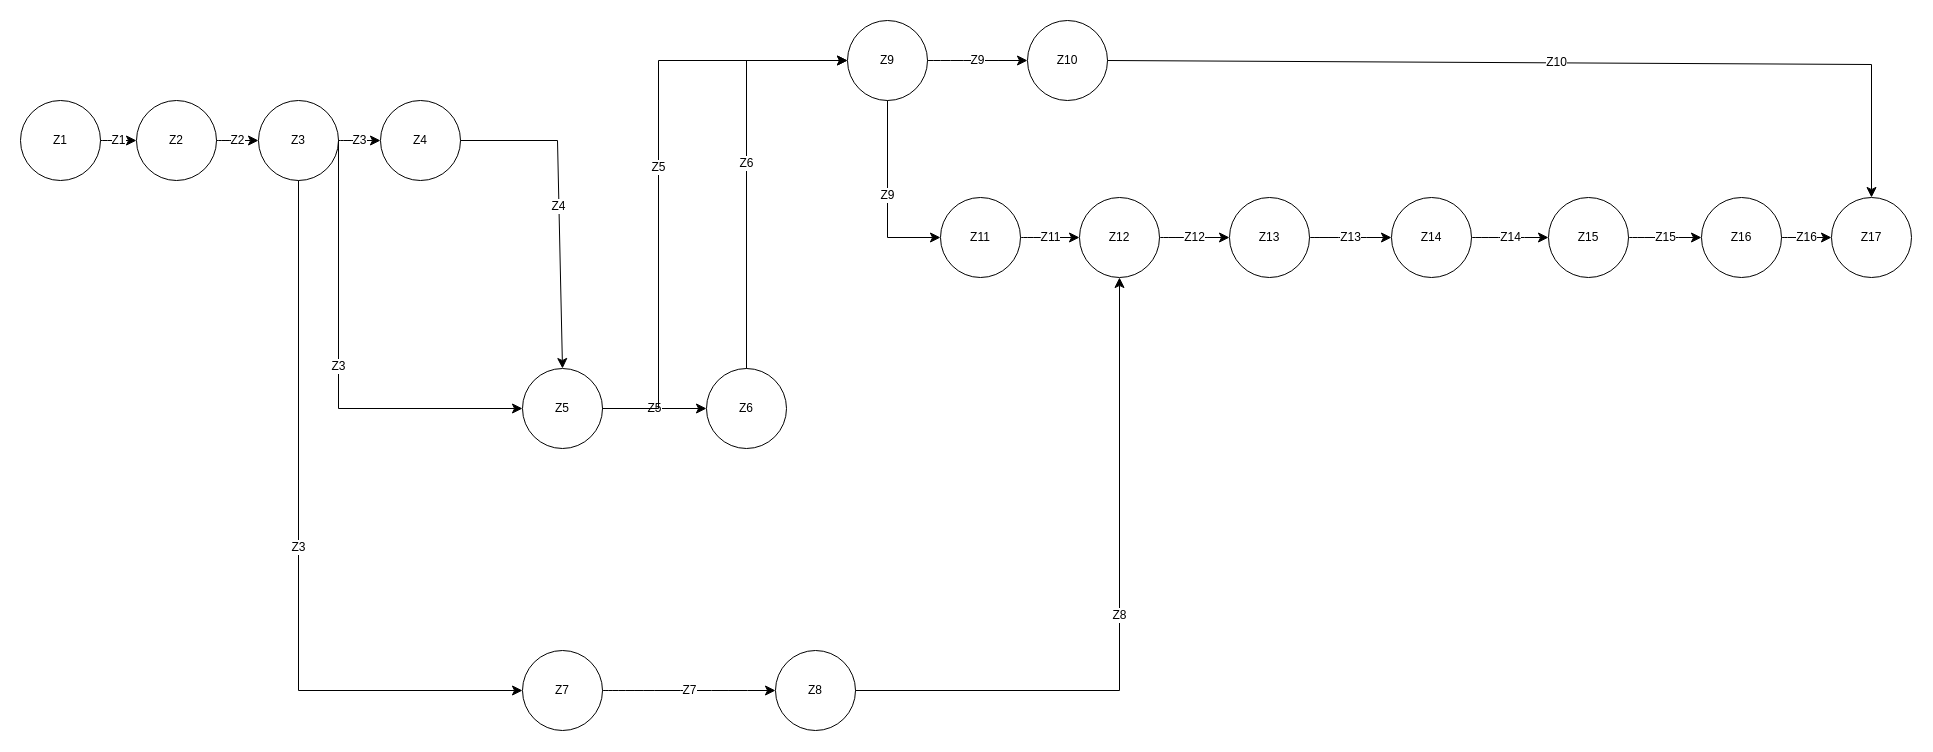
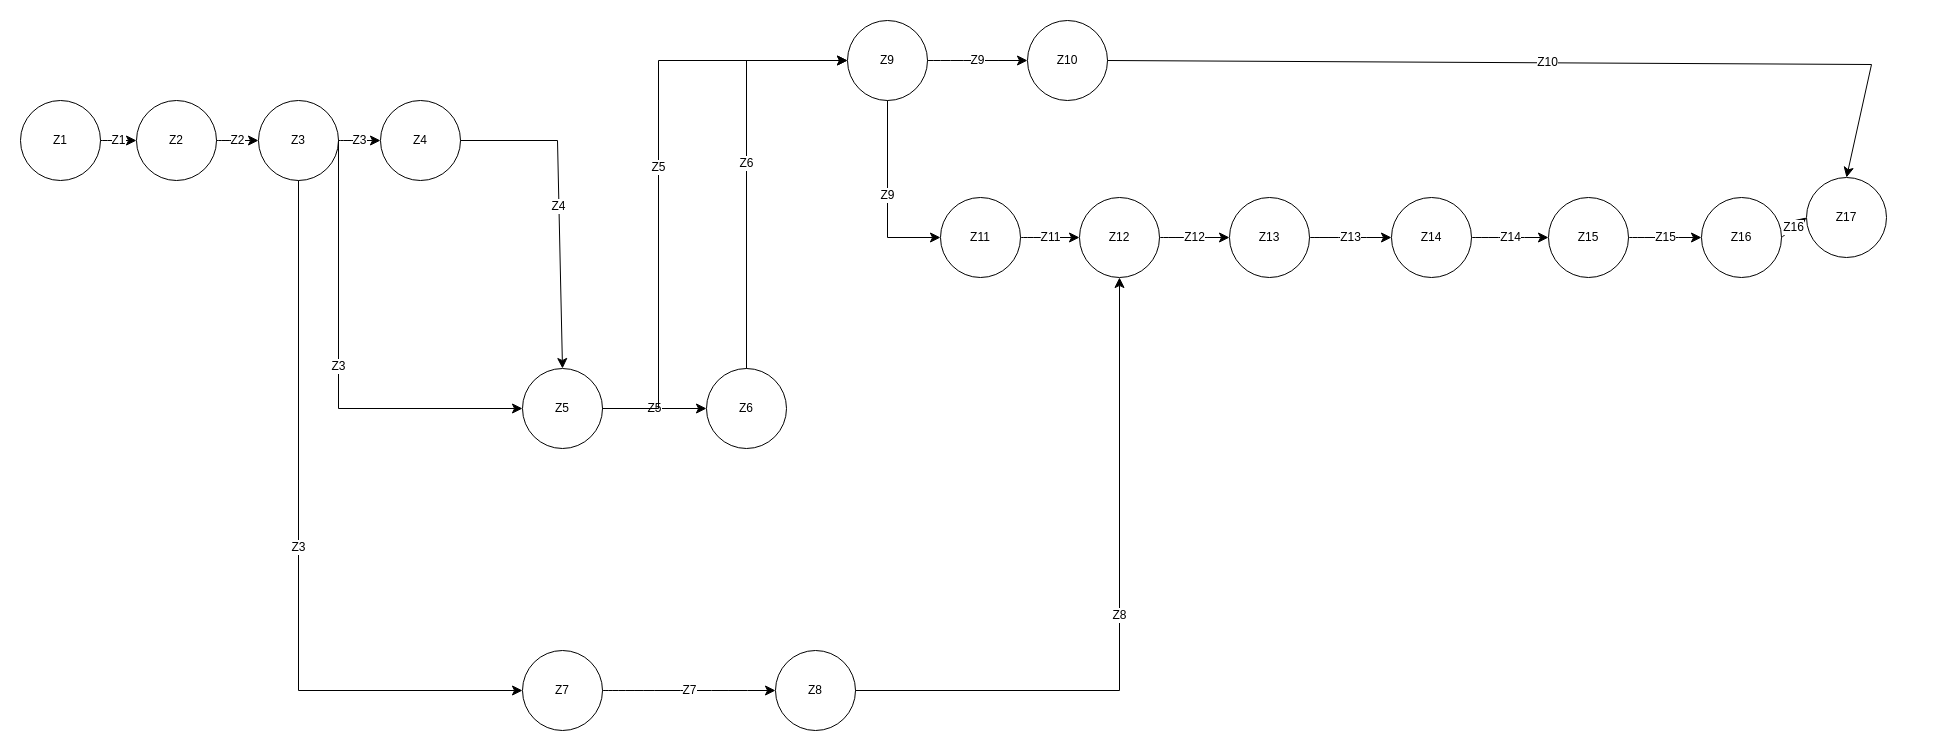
  <mxCell id="0" />
  <mxCell id="1" parent="0" />
  <mxCell id="2" value="Z9" style="ellipse;whiteSpace=wrap;html=1;aspect=fixed;" vertex="1" parent="1"><mxGeometry x="847" y="20" width="80" height="80" as="geometry" /></mxCell>
  <mxCell id="3" value="Z10" style="ellipse;whiteSpace=wrap;html=1;aspect=fixed;" vertex="1" parent="1"><mxGeometry x="1027" y="20" width="80" height="80" as="geometry" /></mxCell>
  <mxCell id="4" value="Z6" style="ellipse;whiteSpace=wrap;html=1;aspect=fixed;" vertex="1" parent="1"><mxGeometry x="706" y="368" width="80" height="80" as="geometry" /></mxCell>
  <mxCell id="5" value="Z5" style="ellipse;whiteSpace=wrap;html=1;aspect=fixed;" vertex="1" parent="1"><mxGeometry x="522" y="368" width="80" height="80" as="geometry" /></mxCell>
  <mxCell id="6" value="Z1" style="ellipse;whiteSpace=wrap;html=1;aspect=fixed;" vertex="1" parent="1"><mxGeometry x="20" y="100" width="80" height="80" as="geometry" /></mxCell>
  <mxCell id="7" value="Z2" style="ellipse;whiteSpace=wrap;html=1;aspect=fixed;" vertex="1" parent="1"><mxGeometry x="136" y="100" width="80" height="80" as="geometry" /></mxCell>
  <mxCell id="8" value="Z3" style="ellipse;whiteSpace=wrap;html=1;aspect=fixed;" vertex="1" parent="1"><mxGeometry x="258" y="100" width="80" height="80" as="geometry" /></mxCell>
  <mxCell id="9" value="Z4" style="ellipse;whiteSpace=wrap;html=1;aspect=fixed;" vertex="1" parent="1"><mxGeometry x="380" y="100" width="80" height="80" as="geometry" /></mxCell>
  <mxCell id="10" value="Z7" style="ellipse;whiteSpace=wrap;html=1;aspect=fixed;" vertex="1" parent="1"><mxGeometry x="522" y="650" width="80" height="80" as="geometry" /></mxCell>
  <mxCell id="11" value="Z8" style="ellipse;whiteSpace=wrap;html=1;aspect=fixed;" vertex="1" parent="1"><mxGeometry x="775" y="650" width="80" height="80" as="geometry" /></mxCell>
  <mxCell id="12" value="Z11" style="ellipse;whiteSpace=wrap;html=1;aspect=fixed;" vertex="1" parent="1"><mxGeometry x="940" y="197" width="80" height="80" as="geometry" /></mxCell>
  <mxCell id="13" value="Z12" style="ellipse;whiteSpace=wrap;html=1;aspect=fixed;" vertex="1" parent="1"><mxGeometry x="1079" y="197" width="80" height="80" as="geometry" /></mxCell>
  <mxCell id="14" value="Z13" style="ellipse;whiteSpace=wrap;html=1;aspect=fixed;" vertex="1" parent="1"><mxGeometry x="1229" y="197" width="80" height="80" as="geometry" /></mxCell>
  <mxCell id="15" value="Z14" style="ellipse;whiteSpace=wrap;html=1;aspect=fixed;" vertex="1" parent="1"><mxGeometry x="1391" y="197" width="80" height="80" as="geometry" /></mxCell>
  <mxCell id="16" value="Z15" style="ellipse;whiteSpace=wrap;html=1;aspect=fixed;" vertex="1" parent="1"><mxGeometry x="1548" y="197" width="80" height="80" as="geometry" /></mxCell>
  <mxCell id="17" value="Z16" style="ellipse;whiteSpace=wrap;html=1;aspect=fixed;" vertex="1" parent="1"><mxGeometry x="1701" y="197" width="80" height="80" as="geometry" /></mxCell>
- <mxCell id="18" value="Z17" style="ellipse;whiteSpace=wrap;html=1;aspect=fixed;" vertex="1" parent="1"><mxGeometry x="1831" y="197" width="80" height="80" as="geometry" /></mxCell>
+ <mxCell id="18" value="Z17" style="ellipse;whiteSpace=wrap;html=1;aspect=fixed;" vertex="1" parent="1"><mxGeometry x="1806" y="177" width="80" height="80" as="geometry" /></mxCell>
  <mxCell id="19" value="Z1" style="endArrow=classic;html=1;rounded=0;fontSize=12;startSize=8;endSize=8;curved=1;exitX=1;exitY=0.5;exitDx=0;exitDy=0;entryX=0;entryY=0.5;entryDx=0;entryDy=0;" edge="1" parent="1" source="6" target="7"><mxGeometry width="50" height="50" relative="1" as="geometry"><mxPoint x="296" y="478" as="sourcePoint" /><mxPoint x="346" y="428" as="targetPoint" /></mxGeometry></mxCell>
  <mxCell id="20" value="Z2" style="endArrow=classic;html=1;rounded=0;fontSize=12;startSize=8;endSize=8;curved=1;exitX=1;exitY=0.5;exitDx=0;exitDy=0;entryX=0;entryY=0.5;entryDx=0;entryDy=0;" edge="1" parent="1" source="7" target="8"><mxGeometry width="50" height="50" relative="1" as="geometry"><mxPoint x="249" y="302" as="sourcePoint" /><mxPoint x="299" y="252" as="targetPoint" /></mxGeometry></mxCell>
  <mxCell id="21" value="Z3" style="endArrow=classic;html=1;rounded=0;fontSize=12;startSize=8;endSize=8;curved=1;exitX=1;exitY=0.5;exitDx=0;exitDy=0;entryX=0;entryY=0.5;entryDx=0;entryDy=0;" edge="1" parent="1" source="8" target="9"><mxGeometry width="50" height="50" relative="1" as="geometry"><mxPoint x="249" y="302" as="sourcePoint" /><mxPoint x="299" y="252" as="targetPoint" /></mxGeometry></mxCell>
  <mxCell id="22" value="Z4" style="endArrow=classic;html=1;rounded=0;fontSize=12;startSize=8;endSize=8;curved=0;exitX=1;exitY=0.5;exitDx=0;exitDy=0;entryX=0.5;entryY=0;entryDx=0;entryDy=0;" edge="1" parent="1" source="9" target="5"><mxGeometry width="50" height="50" relative="1" as="geometry"><mxPoint x="506" y="287" as="sourcePoint" /><mxPoint x="556" y="237" as="targetPoint" /><Array as="points"><mxPoint x="557" y="140" /></Array></mxGeometry></mxCell>
  <mxCell id="23" value="Z3" style="endArrow=classic;html=1;rounded=0;fontSize=12;startSize=8;endSize=8;curved=0;exitX=0.5;exitY=1;exitDx=0;exitDy=0;entryX=0;entryY=0.5;entryDx=0;entryDy=0;" edge="1" parent="1" source="8" target="10"><mxGeometry width="50" height="50" relative="1" as="geometry"><mxPoint x="472" y="307" as="sourcePoint" /><mxPoint x="522" y="257" as="targetPoint" /><Array as="points"><mxPoint x="298" y="690" /></Array></mxGeometry></mxCell>
  <mxCell id="24" value="Z3" style="endArrow=classic;html=1;rounded=0;fontSize=12;startSize=8;endSize=8;curved=0;exitX=1;exitY=0.5;exitDx=0;exitDy=0;entryX=0;entryY=0.5;entryDx=0;entryDy=0;" edge="1" parent="1" source="8" target="5"><mxGeometry width="50" height="50" relative="1" as="geometry"><mxPoint x="879" y="313" as="sourcePoint" /><mxPoint x="929" y="263" as="targetPoint" /><Array as="points"><mxPoint x="338" y="408" /></Array></mxGeometry></mxCell>
  <mxCell id="25" value="Z5" style="endArrow=classic;html=1;rounded=0;fontSize=12;startSize=8;endSize=8;curved=0;exitX=1;exitY=0.5;exitDx=0;exitDy=0;entryX=0;entryY=0.5;entryDx=0;entryDy=0;" edge="1" parent="1" source="5" target="4"><mxGeometry width="50" height="50" relative="1" as="geometry"><mxPoint x="879" y="313" as="sourcePoint" /><mxPoint x="929" y="263" as="targetPoint" /></mxGeometry></mxCell>
  <mxCell id="26" value="Z5" style="endArrow=classic;html=1;rounded=0;fontSize=12;startSize=8;endSize=8;curved=0;exitX=1;exitY=0.5;exitDx=0;exitDy=0;entryX=0;entryY=0.5;entryDx=0;entryDy=0;" edge="1" parent="1" source="5" target="2"><mxGeometry width="50" height="50" relative="1" as="geometry"><mxPoint x="879" y="313" as="sourcePoint" /><mxPoint x="929" y="263" as="targetPoint" /><Array as="points"><mxPoint x="658" y="408" /><mxPoint x="658" y="60" /></Array></mxGeometry></mxCell>
  <mxCell id="27" value="Z9" style="endArrow=classic;html=1;rounded=0;fontSize=12;startSize=8;endSize=8;curved=1;exitX=1;exitY=0.5;exitDx=0;exitDy=0;entryX=0;entryY=0.5;entryDx=0;entryDy=0;" edge="1" parent="1" source="2" target="3"><mxGeometry width="50" height="50" relative="1" as="geometry"><mxPoint x="879" y="313" as="sourcePoint" /><mxPoint x="929" y="263" as="targetPoint" /></mxGeometry></mxCell>
  <mxCell id="28" value="Z10" style="endArrow=classic;html=1;rounded=0;fontSize=12;startSize=8;endSize=8;curved=0;exitX=1;exitY=0.5;exitDx=0;exitDy=0;entryX=0.5;entryY=0;entryDx=0;entryDy=0;" edge="1" parent="1" source="3" target="18"><mxGeometry width="50" height="50" relative="1" as="geometry"><mxPoint x="1456" y="313" as="sourcePoint" /><mxPoint x="1506" y="263" as="targetPoint" /><Array as="points"><mxPoint x="1871" y="64" /></Array></mxGeometry></mxCell>
  <mxCell id="29" value="Z11" style="endArrow=classic;html=1;rounded=0;fontSize=12;startSize=8;endSize=8;curved=1;exitX=1;exitY=0.5;exitDx=0;exitDy=0;entryX=0;entryY=0.5;entryDx=0;entryDy=0;" edge="1" parent="1" source="12" target="13"><mxGeometry width="50" height="50" relative="1" as="geometry"><mxPoint x="1456" y="313" as="sourcePoint" /><mxPoint x="1093" y="244" as="targetPoint" /></mxGeometry></mxCell>
  <mxCell id="30" value="Z12" style="endArrow=classic;html=1;rounded=0;fontSize=12;startSize=8;endSize=8;curved=1;exitX=1;exitY=0.5;exitDx=0;exitDy=0;entryX=0;entryY=0.5;entryDx=0;entryDy=0;" edge="1" parent="1" source="13" target="14"><mxGeometry width="50" height="50" relative="1" as="geometry"><mxPoint x="1456" y="313" as="sourcePoint" /><mxPoint x="1506" y="263" as="targetPoint" /></mxGeometry></mxCell>
  <mxCell id="31" value="Z13" style="endArrow=classic;html=1;rounded=0;fontSize=12;startSize=8;endSize=8;curved=1;exitX=1;exitY=0.5;exitDx=0;exitDy=0;entryX=0;entryY=0.5;entryDx=0;entryDy=0;" edge="1" parent="1" source="14" target="15"><mxGeometry width="50" height="50" relative="1" as="geometry"><mxPoint x="1456" y="313" as="sourcePoint" /><mxPoint x="1506" y="263" as="targetPoint" /></mxGeometry></mxCell>
  <mxCell id="32" value="Z14" style="endArrow=classic;html=1;rounded=0;fontSize=12;startSize=8;endSize=8;curved=1;exitX=1;exitY=0.5;exitDx=0;exitDy=0;entryX=0;entryY=0.5;entryDx=0;entryDy=0;" edge="1" parent="1" source="15" target="16"><mxGeometry width="50" height="50" relative="1" as="geometry"><mxPoint x="1456" y="313" as="sourcePoint" /><mxPoint x="1506" y="263" as="targetPoint" /></mxGeometry></mxCell>
  <mxCell id="33" value="Z15" style="endArrow=classic;html=1;rounded=0;fontSize=12;startSize=8;endSize=8;curved=1;exitX=1;exitY=0.5;exitDx=0;exitDy=0;entryX=0;entryY=0.5;entryDx=0;entryDy=0;" edge="1" parent="1" source="16" target="17"><mxGeometry width="50" height="50" relative="1" as="geometry"><mxPoint x="1456" y="313" as="sourcePoint" /><mxPoint x="1506" y="263" as="targetPoint" /></mxGeometry></mxCell>
  <mxCell id="34" value="Z16" style="endArrow=classic;html=1;rounded=0;fontSize=12;startSize=8;endSize=8;curved=1;exitX=1;exitY=0.5;exitDx=0;exitDy=0;entryX=0;entryY=0.5;entryDx=0;entryDy=0;" edge="1" parent="1" source="17" target="18"><mxGeometry width="50" height="50" relative="1" as="geometry"><mxPoint x="1456" y="313" as="sourcePoint" /><mxPoint x="1506" y="263" as="targetPoint" /></mxGeometry></mxCell>
  <mxCell id="35" value="Z9" style="endArrow=classic;html=1;rounded=0;fontSize=12;startSize=8;endSize=8;curved=0;exitX=0.5;exitY=1;exitDx=0;exitDy=0;entryX=0;entryY=0.5;entryDx=0;entryDy=0;" edge="1" parent="1" source="2" target="12"><mxGeometry width="50" height="50" relative="1" as="geometry"><mxPoint x="800" y="313" as="sourcePoint" /><mxPoint x="850" y="263" as="targetPoint" /><Array as="points"><mxPoint x="887" y="237" /></Array></mxGeometry></mxCell>
  <mxCell id="36" value="Z6" style="endArrow=classic;html=1;rounded=0;fontSize=12;startSize=8;endSize=8;curved=0;exitX=0.5;exitY=0;exitDx=0;exitDy=0;entryX=0;entryY=0.5;entryDx=0;entryDy=0;" edge="1" parent="1" source="4" target="2"><mxGeometry width="50" height="50" relative="1" as="geometry"><mxPoint x="800" y="313" as="sourcePoint" /><mxPoint x="850" y="263" as="targetPoint" /><Array as="points"><mxPoint x="746" y="60" /></Array></mxGeometry></mxCell>
  <mxCell id="37" value="Z7" style="endArrow=classic;html=1;rounded=0;fontSize=12;startSize=8;endSize=8;curved=1;exitX=1;exitY=0.5;exitDx=0;exitDy=0;entryX=0;entryY=0.5;entryDx=0;entryDy=0;" edge="1" parent="1" source="10" target="11"><mxGeometry width="50" height="50" relative="1" as="geometry"><mxPoint x="800" y="313" as="sourcePoint" /><mxPoint x="850" y="263" as="targetPoint" /></mxGeometry></mxCell>
  <mxCell id="38" value="Z8" style="endArrow=classic;html=1;rounded=0;fontSize=12;startSize=8;endSize=8;curved=0;exitX=1;exitY=0.5;exitDx=0;exitDy=0;entryX=0.5;entryY=1;entryDx=0;entryDy=0;" edge="1" parent="1" source="11" target="13"><mxGeometry width="50" height="50" relative="1" as="geometry"><mxPoint x="800" y="313" as="sourcePoint" /><mxPoint x="850" y="263" as="targetPoint" /><Array as="points"><mxPoint x="1119" y="690" /></Array></mxGeometry></mxCell>
